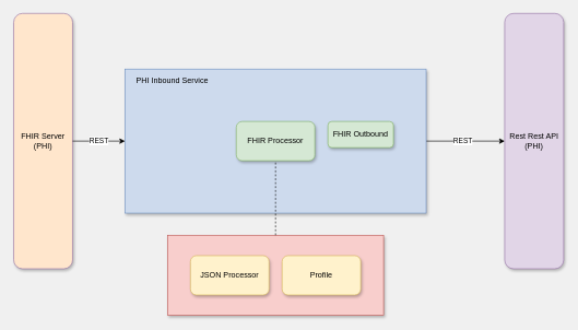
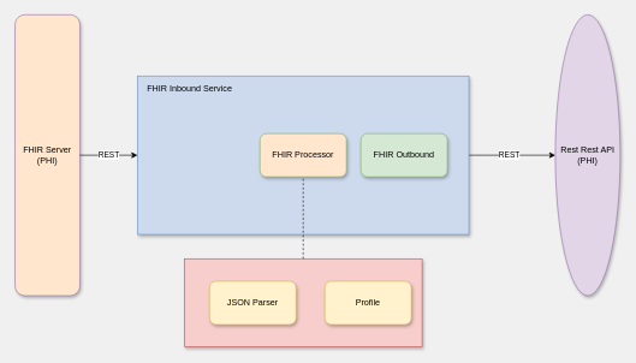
  <mxCell id="0" />
  <mxCell id="1" parent="0" />
  <mxCell id="2" value="FHIR&amp;nbsp;Server (PHI)" style="rounded=1;whiteSpace=wrap;html=1;fillColor=#ffe6cc;shadow=1;strokeColor=#9673a6;" vertex="1" parent="1"><mxGeometry y="20" width="90" height="390" as="geometry" x="20" /></mxCell>
  <mxCell id="3" style="edgeStyle=orthogonalEdgeStyle;rounded=0;orthogonalLoop=1;jettySize=auto;html=1;exitX=1;exitY=0.5;exitDx=0;exitDy=0;entryX=0;entryY=0.5;entryDx=0;entryDy=0;" edge="1" parent="1" source="5" target="6"><mxGeometry relative="1" as="geometry" /></mxCell>
  <mxCell id="4" value="REST" style="edgeLabel;html=1;align=center;verticalAlign=middle;resizable=0;points=[];" vertex="1" connectable="0" parent="3"><mxGeometry x="-0.083" y="1" relative="1" as="geometry"><mxPoint as="offset" /></mxGeometry></mxCell>
  <mxCell id="5" value="" style="rounded=0;whiteSpace=wrap;html=1;shadow=1;strokeColor=#6c8ebf;fillColor=#CDDAED;" vertex="1" parent="1"><mxGeometry x="190" y="105" width="460" height="220" as="geometry" /></mxCell>
- <mxCell id="6" value="Rest Rest API (PHI)" style="rounded=1;whiteSpace=wrap;html=1;fillColor=#e1d5e7;strokeColor=#9673a6;shadow=1;" vertex="1" parent="1"><mxGeometry x="770" y="20" width="90" height="390" as="geometry" /></mxCell>
- <mxCell id="7" value="PHI Inbound Service" style="text;html=1;strokeColor=none;fillColor=none;align=center;verticalAlign=middle;whiteSpace=wrap;rounded=0;shadow=1;" vertex="1" parent="1"><mxGeometry x="185" y="113" width="155" height="20" as="geometry" /></mxCell>
- <mxCell id="8" value="FHIR Processor" style="rounded=1;whiteSpace=wrap;html=1;fillColor=#d5e8d4;strokeColor=#82b366;shadow=1;" vertex="1" parent="1"><mxGeometry x="360" y="185" width="120" height="60" as="geometry" /></mxCell>
- <mxCell id="9" value="FHIR Outbound" style="rounded=1;whiteSpace=wrap;html=1;fillColor=#d5e8d4;strokeColor=#82b366;shadow=1;" vertex="1" parent="1"><mxGeometry x="500" y="185" width="100" height="40" as="geometry" /></mxCell>
+ <mxCell id="6" value="Rest Rest API (PHI)" style="ellipse;whiteSpace=wrap;html=1;fillColor=#e1d5e7;strokeColor=#9673a6;shadow=1;" vertex="1" parent="1"><mxGeometry x="770" y="20" width="90" height="390" as="geometry" /></mxCell>
+ <mxCell id="7" value="FHIR Inbound Service" style="text;html=1;strokeColor=none;fillColor=none;align=center;verticalAlign=middle;whiteSpace=wrap;rounded=0;shadow=1;" vertex="1" parent="1"><mxGeometry x="185" y="113" width="155" height="20" as="geometry" /></mxCell>
+ <mxCell id="8" value="FHIR Processor" style="rounded=1;whiteSpace=wrap;html=1;fillColor=#ffe6cc;strokeColor=#82b366;shadow=1;" vertex="1" parent="1"><mxGeometry x="360" y="185" width="120" height="60" as="geometry" /></mxCell>
+ <mxCell id="9" value="FHIR Outbound" style="rounded=1;whiteSpace=wrap;html=1;fillColor=#d5e8d4;strokeColor=#82b366;shadow=1;" vertex="1" parent="1"><mxGeometry x="500" y="185" width="120" height="60" as="geometry" /></mxCell>
  <mxCell id="10" value="REST" style="edgeStyle=orthogonalEdgeStyle;rounded=0;orthogonalLoop=1;jettySize=auto;html=1;exitX=1;exitY=0.5;exitDx=0;exitDy=0;" edge="1" parent="1" source="2"><mxGeometry relative="1" as="geometry"><mxPoint x="190" y="215" as="targetPoint" /></mxGeometry></mxCell>
  <mxCell id="11" value="" style="rounded=0;whiteSpace=wrap;html=1;shadow=1;strokeColor=#b85450;fillColor=#f8cecc;" vertex="1" parent="1"><mxGeometry x="255" y="358.75" width="330" height="122.5" as="geometry" /></mxCell>
- <mxCell id="12" value="JSON Processor" style="rounded=1;whiteSpace=wrap;html=1;fillColor=#fff2cc;strokeColor=#d6b656;shadow=1;" vertex="1" parent="1"><mxGeometry x="290" y="390" width="120" height="60" as="geometry" /></mxCell>
- <mxCell id="13" value="Profile" style="rounded=1;whiteSpace=wrap;html=1;fillColor=#fff2cc;strokeColor=#d6b656;shadow=1;" vertex="1" parent="1"><mxGeometry x="430" y="390" width="120" height="60" as="geometry" /></mxCell>
+ <mxCell id="12" value="JSON Parser" style="rounded=1;whiteSpace=wrap;html=1;fillColor=#fff2cc;strokeColor=#d6b656;shadow=1;" vertex="1" parent="1"><mxGeometry x="290" y="390" width="120" height="60" as="geometry" /></mxCell>
+ <mxCell id="13" value="Profile" style="rounded=1;whiteSpace=wrap;html=1;fillColor=#fff2cc;strokeColor=#d6b656;shadow=1;" vertex="1" parent="1"><mxGeometry x="450" y="390" width="120" height="60" as="geometry" /></mxCell>
  <mxCell id="14" value="" style="endArrow=none;dashed=1;html=1;strokeColor=#000000;exitX=0.5;exitY=0;exitDx=0;exitDy=0;entryX=0.5;entryY=1;entryDx=0;entryDy=0;" edge="1" parent="1" source="11" target="8"><mxGeometry width="50" height="50" relative="1" as="geometry"><mxPoint x="390" y="270" as="sourcePoint" /><mxPoint x="440" y="220" as="targetPoint" /></mxGeometry></mxCell>
  <mxCell id="15" style="edgeStyle=orthogonalEdgeStyle;rounded=0;orthogonalLoop=1;jettySize=auto;html=1;exitX=0.5;exitY=1;exitDx=0;exitDy=0;strokeColor=#000000;" edge="1" parent="1" source="13" target="13"><mxGeometry relative="1" as="geometry" /></mxCell>
